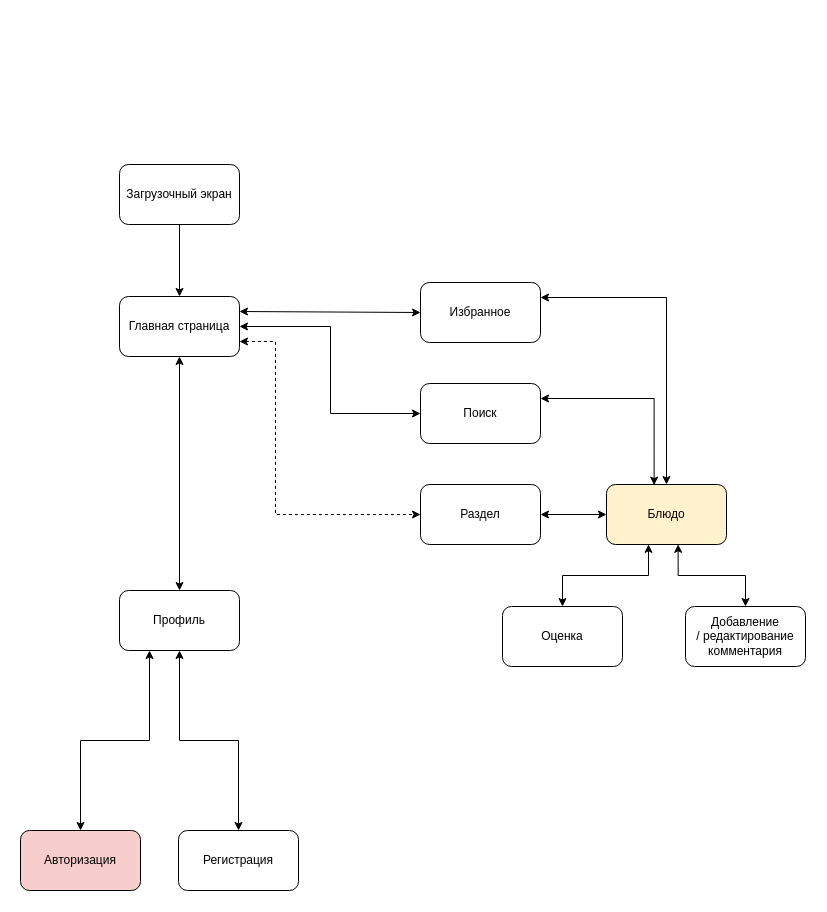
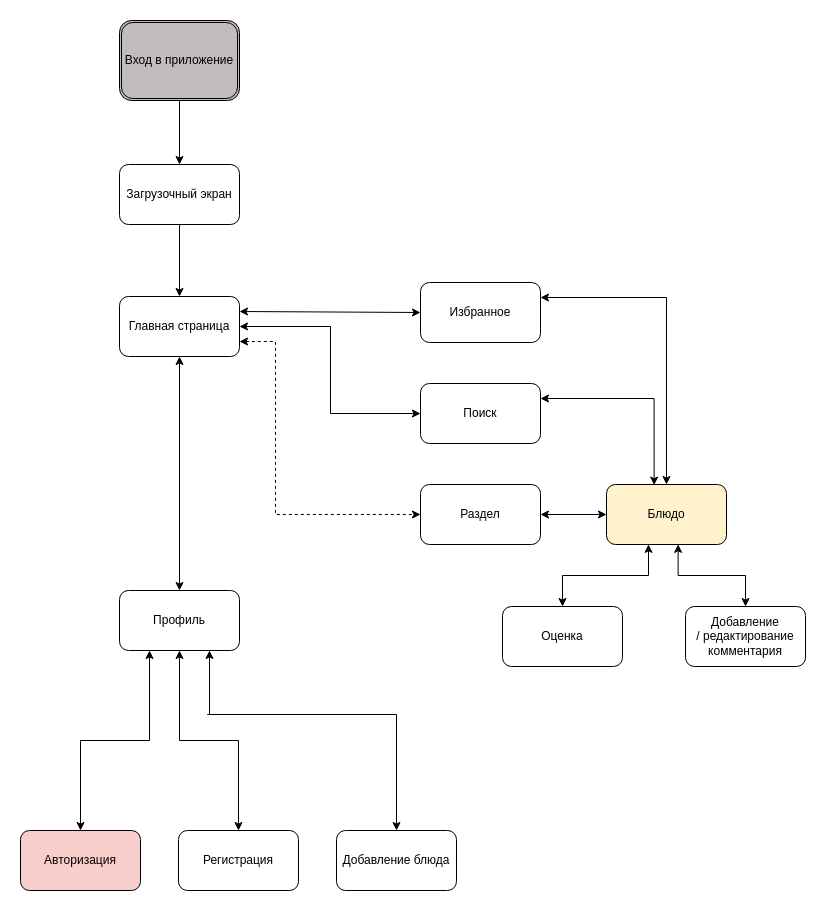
  <mxCell id="0" />
  <mxCell id="1" parent="0" />
  <mxCell id="2" value="" style="edgeStyle=orthogonalEdgeStyle;rounded=0;orthogonalLoop=1;jettySize=auto;html=1;exitX=0.5;exitY=1;exitDx=0;exitDy=0;" parent="1" source="7" target="6" edge="1"><mxGeometry relative="1" as="geometry"><mxPoint x="394" y="153" as="sourcePoint" /></mxGeometry></mxCell>
+ <mxCell id="3" value="" style="edgeStyle=orthogonalEdgeStyle;rounded=0;orthogonalLoop=1;jettySize=auto;html=1;" parent="1" source="4" target="7" edge="1"><mxGeometry relative="1" as="geometry" /></mxCell>
+ <mxCell id="4" value="Вход в приложение" style="shape=ext;double=1;rounded=1;whiteSpace=wrap;html=1;fillColor=#c2bcbc;" parent="1" vertex="1"><mxGeometry x="119" y="20" width="120" height="80" as="geometry" /></mxCell>
  <mxCell id="5" value="" style="edgeStyle=orthogonalEdgeStyle;rounded=0;orthogonalLoop=1;jettySize=auto;html=1;startArrow=classic;startFill=1;exitX=0.5;exitY=1;exitDx=0;exitDy=0;entryX=0.5;entryY=0;entryDx=0;entryDy=0;" parent="1" source="6" target="10" edge="1"><mxGeometry relative="1" as="geometry"><mxPoint x="89" y="404" as="sourcePoint" /><mxPoint x="246" y="637" as="targetPoint" /></mxGeometry></mxCell>
  <mxCell id="6" value="Главная страница" style="whiteSpace=wrap;html=1;rounded=1;fillColor=#FFFFFF;" parent="1" vertex="1"><mxGeometry x="119" y="296" width="120" height="60" as="geometry" /></mxCell>
  <mxCell id="7" value="Загрузочный экран" style="rounded=1;whiteSpace=wrap;html=1;fillColor=#FFFFFF;" parent="1" vertex="1"><mxGeometry x="119" y="164" width="120" height="60" as="geometry" /></mxCell>
  <mxCell id="8" value="Поиск" style="whiteSpace=wrap;html=1;fillColor=#FFFFFF;rounded=1;" parent="1" vertex="1"><mxGeometry x="420" y="383" width="120" height="60" as="geometry" /></mxCell>
  <mxCell id="9" value="Избранное" style="whiteSpace=wrap;html=1;fillColor=#FFFFFF;rounded=1;" parent="1" vertex="1"><mxGeometry x="420" y="282" width="120" height="60" as="geometry" /></mxCell>
  <mxCell id="10" value="Профиль" style="whiteSpace=wrap;html=1;fillColor=#FFFFFF;rounded=1;" parent="1" vertex="1"><mxGeometry x="119" y="590" width="120" height="60" as="geometry" /></mxCell>
  <mxCell id="11" value="Авторизация" style="whiteSpace=wrap;html=1;fillColor=#f8cecc;rounded=1;" parent="1" vertex="1"><mxGeometry x="20" y="830" width="120" height="60" as="geometry" /></mxCell>
  <mxCell id="12" value="Регистрация" style="whiteSpace=wrap;html=1;fillColor=#FFFFFF;rounded=1;" parent="1" vertex="1"><mxGeometry x="178" y="830" width="120" height="60" as="geometry" /></mxCell>
  <mxCell id="13" value="" style="endArrow=classic;startArrow=classic;html=1;rounded=0;exitX=1;exitY=0.75;exitDx=0;exitDy=0;edgeStyle=orthogonalEdgeStyle;dashed=1;" parent="1" source="6" target="14" edge="1"><mxGeometry width="50" height="50" relative="1" as="geometry"><mxPoint x="509" y="385" as="sourcePoint" /><mxPoint x="559" y="335" as="targetPoint" /><Array as="points"><mxPoint x="275" y="341" /><mxPoint x="275" y="514" /></Array></mxGeometry></mxCell>
  <mxCell id="14" value="Раздел" style="rounded=1;whiteSpace=wrap;html=1;" parent="1" vertex="1"><mxGeometry x="420" y="484" width="120" height="60" as="geometry" /></mxCell>
  <mxCell id="15" value="Блюдо" style="rounded=1;whiteSpace=wrap;html=1;fillColor=#fff2cc;" parent="1" vertex="1"><mxGeometry x="606" y="484" width="120" height="60" as="geometry" /></mxCell>
  <mxCell id="16" value="" style="endArrow=classic;startArrow=classic;html=1;rounded=0;entryX=0;entryY=0.5;entryDx=0;entryDy=0;exitX=1;exitY=0.25;exitDx=0;exitDy=0;" parent="1" source="6" target="9" edge="1"><mxGeometry width="50" height="50" relative="1" as="geometry"><mxPoint x="332" y="377" as="sourcePoint" /><mxPoint x="382" y="327" as="targetPoint" /></mxGeometry></mxCell>
  <mxCell id="17" value="" style="endArrow=classic;startArrow=classic;html=1;rounded=0;exitX=1;exitY=0.5;exitDx=0;exitDy=0;entryX=0;entryY=0.5;entryDx=0;entryDy=0;edgeStyle=elbowEdgeStyle;" parent="1" source="6" target="8" edge="1"><mxGeometry width="50" height="50" relative="1" as="geometry"><mxPoint x="393" y="428" as="sourcePoint" /><mxPoint x="443" y="378" as="targetPoint" /></mxGeometry></mxCell>
  <mxCell id="18" value="" style="endArrow=classic;startArrow=classic;html=1;rounded=0;exitX=1;exitY=0.25;exitDx=0;exitDy=0;entryX=0.5;entryY=0;entryDx=0;entryDy=0;edgeStyle=orthogonalEdgeStyle;" parent="1" source="9" target="15" edge="1"><mxGeometry width="50" height="50" relative="1" as="geometry"><mxPoint x="619" y="337" as="sourcePoint" /><mxPoint x="669" y="287" as="targetPoint" /></mxGeometry></mxCell>
  <mxCell id="19" value="" style="endArrow=classic;startArrow=classic;html=1;rounded=0;exitX=1;exitY=0.25;exitDx=0;exitDy=0;entryX=0.397;entryY=0.01;entryDx=0;entryDy=0;entryPerimeter=0;edgeStyle=orthogonalEdgeStyle;elbow=vertical;" parent="1" source="8" target="15" edge="1"><mxGeometry width="50" height="50" relative="1" as="geometry"><mxPoint x="584" y="422" as="sourcePoint" /><mxPoint x="634" y="372" as="targetPoint" /></mxGeometry></mxCell>
  <mxCell id="20" value="" style="endArrow=classic;startArrow=classic;html=1;rounded=0;exitX=1;exitY=0.5;exitDx=0;exitDy=0;entryX=0;entryY=0.5;entryDx=0;entryDy=0;" parent="1" source="14" target="15" edge="1"><mxGeometry width="50" height="50" relative="1" as="geometry"><mxPoint x="548" y="501" as="sourcePoint" /><mxPoint x="598" y="451" as="targetPoint" /></mxGeometry></mxCell>
  <mxCell id="21" value="Оценка" style="rounded=1;whiteSpace=wrap;html=1;" parent="1" vertex="1"><mxGeometry x="502" y="606" width="120" height="60" as="geometry" /></mxCell>
  <mxCell id="22" value="" style="endArrow=classic;startArrow=classic;html=1;rounded=0;entryX=0.35;entryY=0.997;entryDx=0;entryDy=0;exitX=0.5;exitY=0;exitDx=0;exitDy=0;edgeStyle=orthogonalEdgeStyle;entryPerimeter=0;" parent="1" source="21" target="15" edge="1"><mxGeometry width="50" height="50" relative="1" as="geometry"><mxPoint x="617" y="612" as="sourcePoint" /><mxPoint x="667" y="562" as="targetPoint" /></mxGeometry></mxCell>
+ <mxCell id="23" value="Добавление блюда" style="rounded=1;whiteSpace=wrap;html=1;" parent="1" vertex="1"><mxGeometry x="336" y="830" width="120" height="60" as="geometry" /></mxCell>
+ <mxCell id="24" value="" style="endArrow=classic;startArrow=classic;html=1;rounded=0;entryX=0.5;entryY=0;entryDx=0;entryDy=0;edgeStyle=orthogonalEdgeStyle;elbow=vertical;exitX=0.75;exitY=1;exitDx=0;exitDy=0;" parent="1" source="10" target="23" edge="1"><mxGeometry width="50" height="50" relative="1" as="geometry"><mxPoint x="360" y="559" as="sourcePoint" /><mxPoint x="440" y="375" as="targetPoint" /><Array as="points"><mxPoint x="207" y="714" /><mxPoint x="412" y="714" /></Array></mxGeometry></mxCell>
  <mxCell id="25" value="" style="endArrow=classic;startArrow=classic;html=1;rounded=0;entryX=0.5;entryY=0;entryDx=0;entryDy=0;exitX=0.5;exitY=1;exitDx=0;exitDy=0;edgeStyle=orthogonalEdgeStyle;" parent="1" source="10" target="12" edge="1"><mxGeometry width="50" height="50" relative="1" as="geometry"><mxPoint x="261" y="653" as="sourcePoint" /><mxPoint x="311" y="603" as="targetPoint" /></mxGeometry></mxCell>
  <mxCell id="26" value="" style="endArrow=classic;startArrow=classic;html=1;rounded=0;exitX=0.5;exitY=0;exitDx=0;exitDy=0;edgeStyle=orthogonalEdgeStyle;entryX=0.25;entryY=1;entryDx=0;entryDy=0;" parent="1" source="11" target="10" edge="1"><mxGeometry width="50" height="50" relative="1" as="geometry"><mxPoint x="390" y="690" as="sourcePoint" /><mxPoint x="134" y="648" as="targetPoint" /></mxGeometry></mxCell>
  <mxCell id="27" value="&lt;span style=&quot;line-height: 107%; font-family: Calibri, sans-serif;&quot;&gt;Добавление&lt;br&gt;/ редактирование комментария&lt;/span&gt;" style="rounded=1;whiteSpace=wrap;html=1;" vertex="1" parent="1"><mxGeometry x="685" y="606" width="120" height="60" as="geometry" /></mxCell>
  <mxCell id="28" value="" style="endArrow=classic;startArrow=classic;html=1;rounded=0;entryX=0.597;entryY=0.997;entryDx=0;entryDy=0;entryPerimeter=0;exitX=0.5;exitY=0;exitDx=0;exitDy=0;edgeStyle=elbowEdgeStyle;elbow=vertical;" edge="1" parent="1" source="27" target="15"><mxGeometry width="50" height="50" relative="1" as="geometry"><mxPoint x="694" y="602" as="sourcePoint" /><mxPoint x="744" y="552" as="targetPoint" /></mxGeometry></mxCell>
